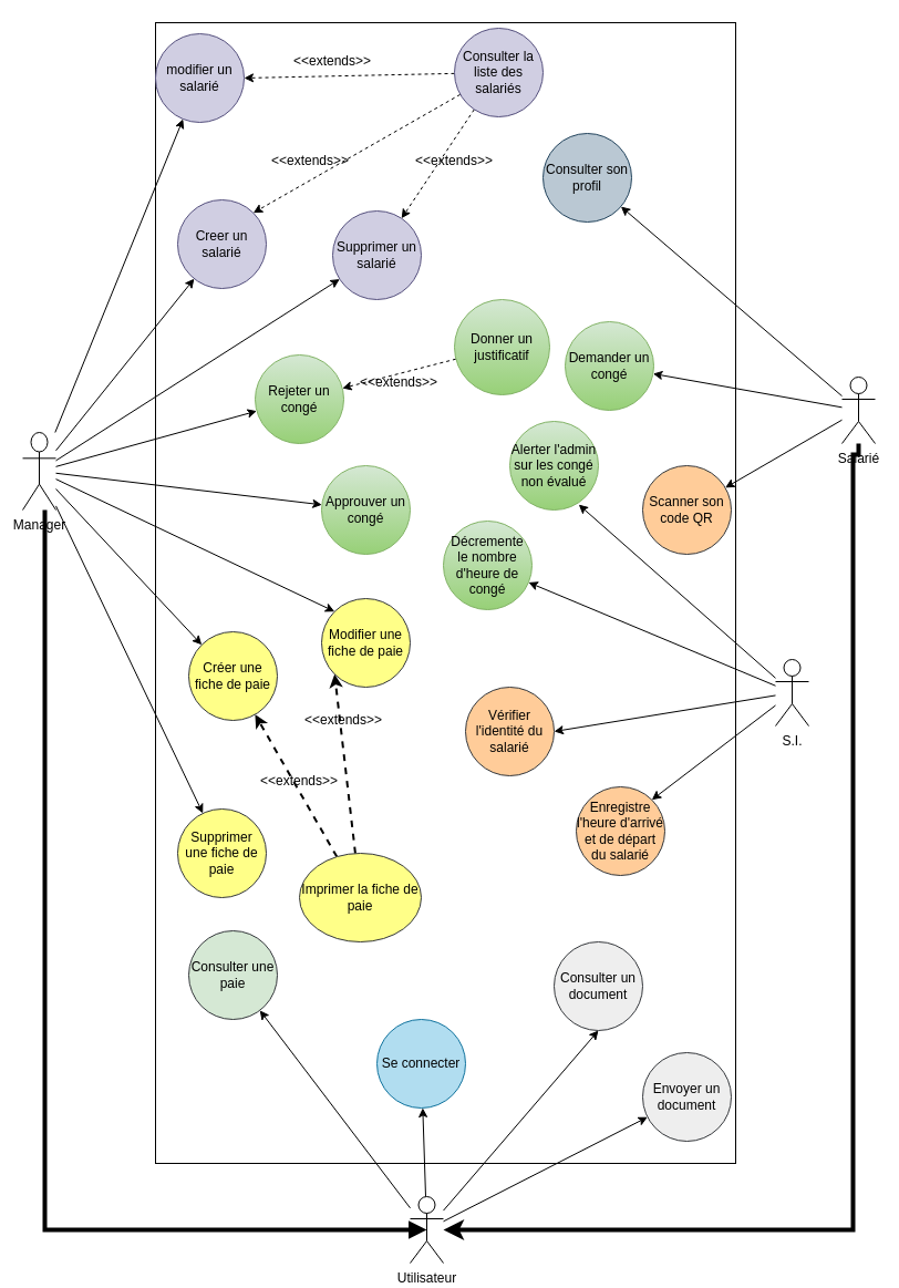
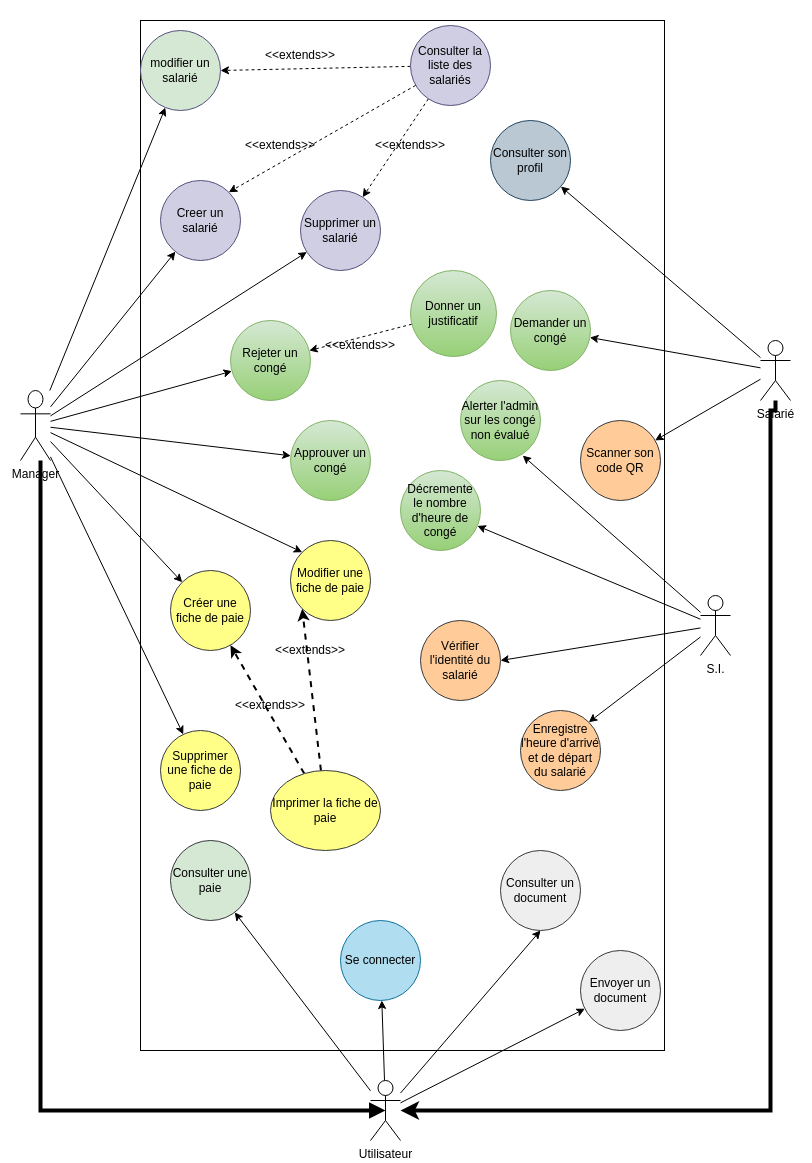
  <mxCell id="0" />
  <mxCell id="1" parent="0" />
  <mxCell id="2" value="" style="rounded=0;whiteSpace=wrap;html=1;" parent="1" vertex="1"><mxGeometry x="140" y="20" width="524" height="1030" as="geometry" /></mxCell>
  <mxCell id="3" value="Creer un salarié" style="ellipse;whiteSpace=wrap;html=1;aspect=fixed;fillColor=#d0cee2;strokeColor=#56517e;" parent="1" vertex="1"><mxGeometry x="160" y="180" width="80" height="80" as="geometry" /></mxCell>
- <mxCell id="4" value="modifier un salarié" style="ellipse;whiteSpace=wrap;html=1;aspect=fixed;fillColor=#d0cee2;strokeColor=#56517e;" parent="1" vertex="1"><mxGeometry x="140" y="30" width="80" height="80" as="geometry" /></mxCell>
+ <mxCell id="4" value="modifier un salarié" style="ellipse;whiteSpace=wrap;html=1;aspect=fixed;fillColor=#d5e8d4;strokeColor=#56517e;" parent="1" vertex="1"><mxGeometry x="140" y="30" width="80" height="80" as="geometry" /></mxCell>
  <mxCell id="5" value="Supprimer un salarié" style="ellipse;whiteSpace=wrap;html=1;aspect=fixed;fillColor=#d0cee2;strokeColor=#56517e;" parent="1" vertex="1"><mxGeometry x="300" y="190" width="80" height="80" as="geometry" /></mxCell>
  <mxCell id="6" value="Consulter son profil" style="ellipse;whiteSpace=wrap;html=1;aspect=fixed;fillColor=#bac8d3;strokeColor=#23445d;" parent="1" vertex="1"><mxGeometry x="490" y="120" width="80" height="80" as="geometry" /></mxCell>
  <mxCell id="7" style="orthogonalLoop=1;jettySize=auto;html=1;rounded=0;" parent="1" source="16" target="4" edge="1"><mxGeometry relative="1" as="geometry" /></mxCell>
  <mxCell id="8" style="rounded=0;orthogonalLoop=1;jettySize=auto;html=1;" parent="1" source="16" target="3" edge="1"><mxGeometry relative="1" as="geometry" /></mxCell>
  <mxCell id="9" style="rounded=0;orthogonalLoop=1;jettySize=auto;html=1;" parent="1" source="16" target="5" edge="1"><mxGeometry relative="1" as="geometry" /></mxCell>
  <mxCell id="10" style="rounded=0;orthogonalLoop=1;jettySize=auto;html=1;" parent="1" source="16" target="26" edge="1"><mxGeometry relative="1" as="geometry" /></mxCell>
  <mxCell id="11" style="rounded=0;orthogonalLoop=1;jettySize=auto;html=1;" parent="1" source="16" target="27" edge="1"><mxGeometry relative="1" as="geometry" /></mxCell>
  <mxCell id="12" style="rounded=0;orthogonalLoop=1;jettySize=auto;html=1;entryX=0;entryY=0;entryDx=0;entryDy=0;" parent="1" source="16" target="37" edge="1"><mxGeometry relative="1" as="geometry" /></mxCell>
  <mxCell id="13" style="rounded=0;orthogonalLoop=1;jettySize=auto;html=1;entryX=0;entryY=0;entryDx=0;entryDy=0;" parent="1" source="16" target="36" edge="1"><mxGeometry relative="1" as="geometry" /></mxCell>
  <mxCell id="14" style="rounded=0;orthogonalLoop=1;jettySize=auto;html=1;" parent="1" source="16" target="38" edge="1"><mxGeometry relative="1" as="geometry" /></mxCell>
  <mxCell id="15" style="edgeStyle=orthogonalEdgeStyle;rounded=0;orthogonalLoop=1;jettySize=auto;html=1;entryX=0.5;entryY=0.5;entryDx=0;entryDy=0;entryPerimeter=0;endArrow=block;strokeWidth=4;" parent="1" source="16" target="49" edge="1"><mxGeometry relative="1" as="geometry"><Array as="points"><mxPoint x="40" y="1110" /></Array></mxGeometry></mxCell>
  <mxCell id="16" value="Manager" style="shape=umlActor;verticalLabelPosition=bottom;verticalAlign=top;html=1;" parent="1" vertex="1"><mxGeometry x="20" y="390" width="30" height="70" as="geometry" /></mxCell>
  <mxCell id="17" style="rounded=0;orthogonalLoop=1;jettySize=auto;html=1;" parent="1" source="21" target="6" edge="1"><mxGeometry relative="1" as="geometry" /></mxCell>
  <mxCell id="18" style="rounded=0;orthogonalLoop=1;jettySize=auto;html=1;" parent="1" source="21" target="28" edge="1"><mxGeometry relative="1" as="geometry" /></mxCell>
  <mxCell id="19" style="rounded=0;orthogonalLoop=1;jettySize=auto;html=1;" parent="1" source="21" target="42" edge="1"><mxGeometry relative="1" as="geometry" /></mxCell>
  <mxCell id="20" style="edgeStyle=orthogonalEdgeStyle;rounded=0;orthogonalLoop=1;jettySize=auto;html=1;strokeWidth=4;" parent="1" source="21" target="49" edge="1"><mxGeometry relative="1" as="geometry"><Array as="points"><mxPoint x="775" y="410" /><mxPoint x="770" y="410" /><mxPoint x="770" y="1110" /></Array></mxGeometry></mxCell>
  <mxCell id="21" value="Salarié" style="shape=umlActor;verticalLabelPosition=bottom;verticalAlign=top;html=1;" parent="1" vertex="1"><mxGeometry x="760" y="340" width="30" height="60" as="geometry" /></mxCell>
  <mxCell id="22" style="rounded=0;orthogonalLoop=1;jettySize=auto;html=1;entryX=1;entryY=0.5;entryDx=0;entryDy=0;dashed=1;" parent="1" source="25" target="4" edge="1"><mxGeometry relative="1" as="geometry" /></mxCell>
  <mxCell id="23" style="rounded=0;orthogonalLoop=1;jettySize=auto;html=1;dashed=1;" parent="1" source="25" target="5" edge="1"><mxGeometry relative="1" as="geometry" /></mxCell>
  <mxCell id="24" style="rounded=0;orthogonalLoop=1;jettySize=auto;html=1;entryX=1;entryY=0;entryDx=0;entryDy=0;dashed=1;" parent="1" source="25" target="3" edge="1"><mxGeometry relative="1" as="geometry" /></mxCell>
  <mxCell id="25" value="Consulter la liste des salariés" style="ellipse;whiteSpace=wrap;html=1;aspect=fixed;fillColor=#d0cee2;strokeColor=#56517e;" parent="1" vertex="1"><mxGeometry x="410" y="25" width="80" height="80" as="geometry" /></mxCell>
  <mxCell id="26" value="Rejeter un congé" style="ellipse;whiteSpace=wrap;html=1;aspect=fixed;fillColor=#d5e8d4;strokeColor=#82b366;gradientColor=#97d077;" parent="1" vertex="1"><mxGeometry x="230" y="320" width="80" height="80" as="geometry" /></mxCell>
  <mxCell id="27" value="Approuver un congé" style="ellipse;whiteSpace=wrap;html=1;aspect=fixed;fillColor=#d5e8d4;strokeColor=#82b366;gradientColor=#97d077;" parent="1" vertex="1"><mxGeometry x="290" y="420" width="80" height="80" as="geometry" /></mxCell>
  <mxCell id="28" value="Demander un congé" style="ellipse;whiteSpace=wrap;html=1;aspect=fixed;fillColor=#d5e8d4;gradientColor=#97d077;strokeColor=#82b366;" parent="1" vertex="1"><mxGeometry x="510" y="290" width="80" height="80" as="geometry" /></mxCell>
  <mxCell id="29" value="Décremente le nombre d'heure de congé" style="ellipse;whiteSpace=wrap;html=1;aspect=fixed;fillColor=#d5e8d4;strokeColor=#82b366;gradientColor=#97d077;" parent="1" vertex="1"><mxGeometry x="400" y="470" width="80" height="80" as="geometry" /></mxCell>
  <mxCell id="30" value="Alerter l'admin sur les congé non évalué" style="ellipse;whiteSpace=wrap;html=1;aspect=fixed;fillColor=#d5e8d4;strokeColor=#82b366;gradientColor=#97d077;" parent="1" vertex="1"><mxGeometry x="460" y="380" width="80" height="80" as="geometry" /></mxCell>
  <mxCell id="31" style="rounded=0;orthogonalLoop=1;jettySize=auto;html=1;" parent="1" source="35" target="29" edge="1"><mxGeometry relative="1" as="geometry" /></mxCell>
  <mxCell id="32" style="rounded=0;orthogonalLoop=1;jettySize=auto;html=1;entryX=1;entryY=0;entryDx=0;entryDy=0;" parent="1" source="35" target="43" edge="1"><mxGeometry relative="1" as="geometry" /></mxCell>
  <mxCell id="33" style="rounded=0;orthogonalLoop=1;jettySize=auto;html=1;entryX=1;entryY=0.5;entryDx=0;entryDy=0;" parent="1" source="35" target="50" edge="1"><mxGeometry relative="1" as="geometry" /></mxCell>
  <mxCell id="34" style="rounded=0;orthogonalLoop=1;jettySize=auto;html=1;entryX=0.778;entryY=0.939;entryDx=0;entryDy=0;entryPerimeter=0;" parent="1" source="35" target="30" edge="1"><mxGeometry relative="1" as="geometry" /></mxCell>
  <mxCell id="35" value="S.I." style="shape=umlActor;verticalLabelPosition=bottom;verticalAlign=top;html=1;" parent="1" vertex="1"><mxGeometry x="700" y="595" width="30" height="60" as="geometry" /></mxCell>
  <mxCell id="36" value="Créer une fiche de paie" style="ellipse;whiteSpace=wrap;html=1;aspect=fixed;fillColor=#ffff88;strokeColor=#36393d;" parent="1" vertex="1"><mxGeometry x="170" y="570" width="80" height="80" as="geometry" /></mxCell>
  <mxCell id="37" value="Modifier une fiche de paie" style="ellipse;whiteSpace=wrap;html=1;aspect=fixed;fillColor=#ffff88;strokeColor=#36393d;" parent="1" vertex="1"><mxGeometry x="290" y="540" width="80" height="80" as="geometry" /></mxCell>
  <mxCell id="38" value="Supprimer une fiche de paie" style="ellipse;whiteSpace=wrap;html=1;aspect=fixed;fillColor=#ffff88;strokeColor=#36393d;" parent="1" vertex="1"><mxGeometry x="160" y="730" width="80" height="80" as="geometry" /></mxCell>
  <mxCell id="39" value="Consulter une paie" style="ellipse;whiteSpace=wrap;html=1;aspect=fixed;fillColor=#d5e8d4;strokeColor=#36393d;" parent="1" vertex="1"><mxGeometry x="170" y="840" width="80" height="80" as="geometry" /></mxCell>
  <mxCell id="40" value="Consulter un document" style="ellipse;whiteSpace=wrap;html=1;aspect=fixed;fillColor=#eeeeee;strokeColor=#36393d;" parent="1" vertex="1"><mxGeometry x="500" y="850" width="80" height="80" as="geometry" /></mxCell>
  <mxCell id="41" value="Envoyer un document" style="ellipse;whiteSpace=wrap;html=1;aspect=fixed;fillColor=#eeeeee;strokeColor=#36393d;" parent="1" vertex="1"><mxGeometry x="580" y="950" width="80" height="80" as="geometry" /></mxCell>
  <mxCell id="42" value="Scanner son code QR" style="ellipse;whiteSpace=wrap;html=1;aspect=fixed;fillColor=#ffcc99;strokeColor=#36393d;" parent="1" vertex="1"><mxGeometry x="580" y="420" width="80" height="80" as="geometry" /></mxCell>
  <mxCell id="43" value="Enregistre l'heure d'arrivé et de départ du salarié" style="ellipse;whiteSpace=wrap;html=1;aspect=fixed;fillColor=#ffcc99;strokeColor=#36393d;" parent="1" vertex="1"><mxGeometry x="520" y="710" width="80" height="80" as="geometry" /></mxCell>
  <mxCell id="44" value="Se connecter" style="ellipse;whiteSpace=wrap;html=1;aspect=fixed;fillColor=#b1ddf0;strokeColor=#10739e;" parent="1" vertex="1"><mxGeometry x="340" y="920" width="80" height="80" as="geometry" /></mxCell>
  <mxCell id="45" style="rounded=0;orthogonalLoop=1;jettySize=auto;html=1;" parent="1" source="49" target="39" edge="1"><mxGeometry relative="1" as="geometry" /></mxCell>
  <mxCell id="46" style="rounded=0;orthogonalLoop=1;jettySize=auto;html=1;entryX=0.5;entryY=1;entryDx=0;entryDy=0;" parent="1" source="49" target="40" edge="1"><mxGeometry relative="1" as="geometry" /></mxCell>
  <mxCell id="47" style="rounded=0;orthogonalLoop=1;jettySize=auto;html=1;" parent="1" source="49" target="44" edge="1"><mxGeometry relative="1" as="geometry" /></mxCell>
  <mxCell id="48" style="rounded=0;orthogonalLoop=1;jettySize=auto;html=1;" parent="1" source="49" target="41" edge="1"><mxGeometry relative="1" as="geometry" /></mxCell>
  <mxCell id="49" value="Utilisateur" style="shape=umlActor;verticalLabelPosition=bottom;verticalAlign=top;html=1;outlineConnect=0;" parent="1" vertex="1"><mxGeometry x="370" y="1080" width="30" height="60" as="geometry" /></mxCell>
  <mxCell id="50" value="Vérifier l'identité du salarié" style="ellipse;whiteSpace=wrap;html=1;aspect=fixed;fillColor=#ffcc99;strokeColor=#36393d;" parent="1" vertex="1"><mxGeometry x="420" y="620" width="80" height="80" as="geometry" /></mxCell>
  <mxCell id="51" style="rounded=0;orthogonalLoop=1;jettySize=auto;html=1;dashed=1;" parent="1" source="52" target="26" edge="1"><mxGeometry relative="1" as="geometry" /></mxCell>
  <mxCell id="52" value="Donner un justificatif" style="ellipse;whiteSpace=wrap;html=1;aspect=fixed;fillColor=#d5e8d4;gradientColor=#97d077;strokeColor=#82b366;" parent="1" vertex="1"><mxGeometry x="410" y="270" width="86" height="86" as="geometry" /></mxCell>
  <mxCell id="53" value="&amp;lt;&amp;lt;extends&amp;gt;&amp;gt;" style="text;html=1;strokeColor=none;fillColor=none;align=center;verticalAlign=middle;whiteSpace=wrap;rounded=0;" parent="1" vertex="1"><mxGeometry x="330" y="330" width="60" height="30" as="geometry" /></mxCell>
  <mxCell id="54" style="rounded=0;orthogonalLoop=1;jettySize=auto;html=1;entryX=0;entryY=1;entryDx=0;entryDy=0;dashed=1;strokeWidth=2;" parent="1" source="56" target="37" edge="1"><mxGeometry relative="1" as="geometry" /></mxCell>
  <mxCell id="55" style="rounded=0;orthogonalLoop=1;jettySize=auto;html=1;dashed=1;strokeWidth=2;" parent="1" source="56" target="36" edge="1"><mxGeometry relative="1" as="geometry" /></mxCell>
  <mxCell id="56" value="Imprimer la fiche de paie" style="ellipse;whiteSpace=wrap;html=1;aspect=fixed;fillColor=#ffff88;strokeColor=#36393d;" parent="1" vertex="1"><mxGeometry x="270" y="770" width="110" height="80" as="geometry" /></mxCell>
  <mxCell id="57" value="&amp;lt;&amp;lt;extends&amp;gt;&amp;gt;" style="text;html=1;strokeColor=none;fillColor=none;align=center;verticalAlign=middle;whiteSpace=wrap;rounded=0;" parent="1" vertex="1"><mxGeometry x="280" y="635" width="60" height="30" as="geometry" /></mxCell>
  <mxCell id="58" value="&amp;lt;&amp;lt;extends&amp;gt;&amp;gt;" style="text;html=1;strokeColor=none;fillColor=none;align=center;verticalAlign=middle;whiteSpace=wrap;rounded=0;" parent="1" vertex="1"><mxGeometry x="240" y="690" width="60" height="30" as="geometry" /></mxCell>
  <mxCell id="59" value="&amp;lt;&amp;lt;extends&amp;gt;&amp;gt;" style="text;html=1;strokeColor=none;fillColor=none;align=center;verticalAlign=middle;whiteSpace=wrap;rounded=0;" parent="1" vertex="1"><mxGeometry x="380" y="130" width="60" height="30" as="geometry" /></mxCell>
  <mxCell id="60" value="&amp;lt;&amp;lt;extends&amp;gt;&amp;gt;" style="text;html=1;strokeColor=none;fillColor=none;align=center;verticalAlign=middle;whiteSpace=wrap;rounded=0;" parent="1" vertex="1"><mxGeometry x="250" y="130" width="60" height="30" as="geometry" /></mxCell>
  <mxCell id="61" value="&amp;lt;&amp;lt;extends&amp;gt;&amp;gt;" style="text;html=1;strokeColor=none;fillColor=none;align=center;verticalAlign=middle;whiteSpace=wrap;rounded=0;" parent="1" vertex="1"><mxGeometry x="270" y="40" width="60" height="30" as="geometry" /></mxCell>
